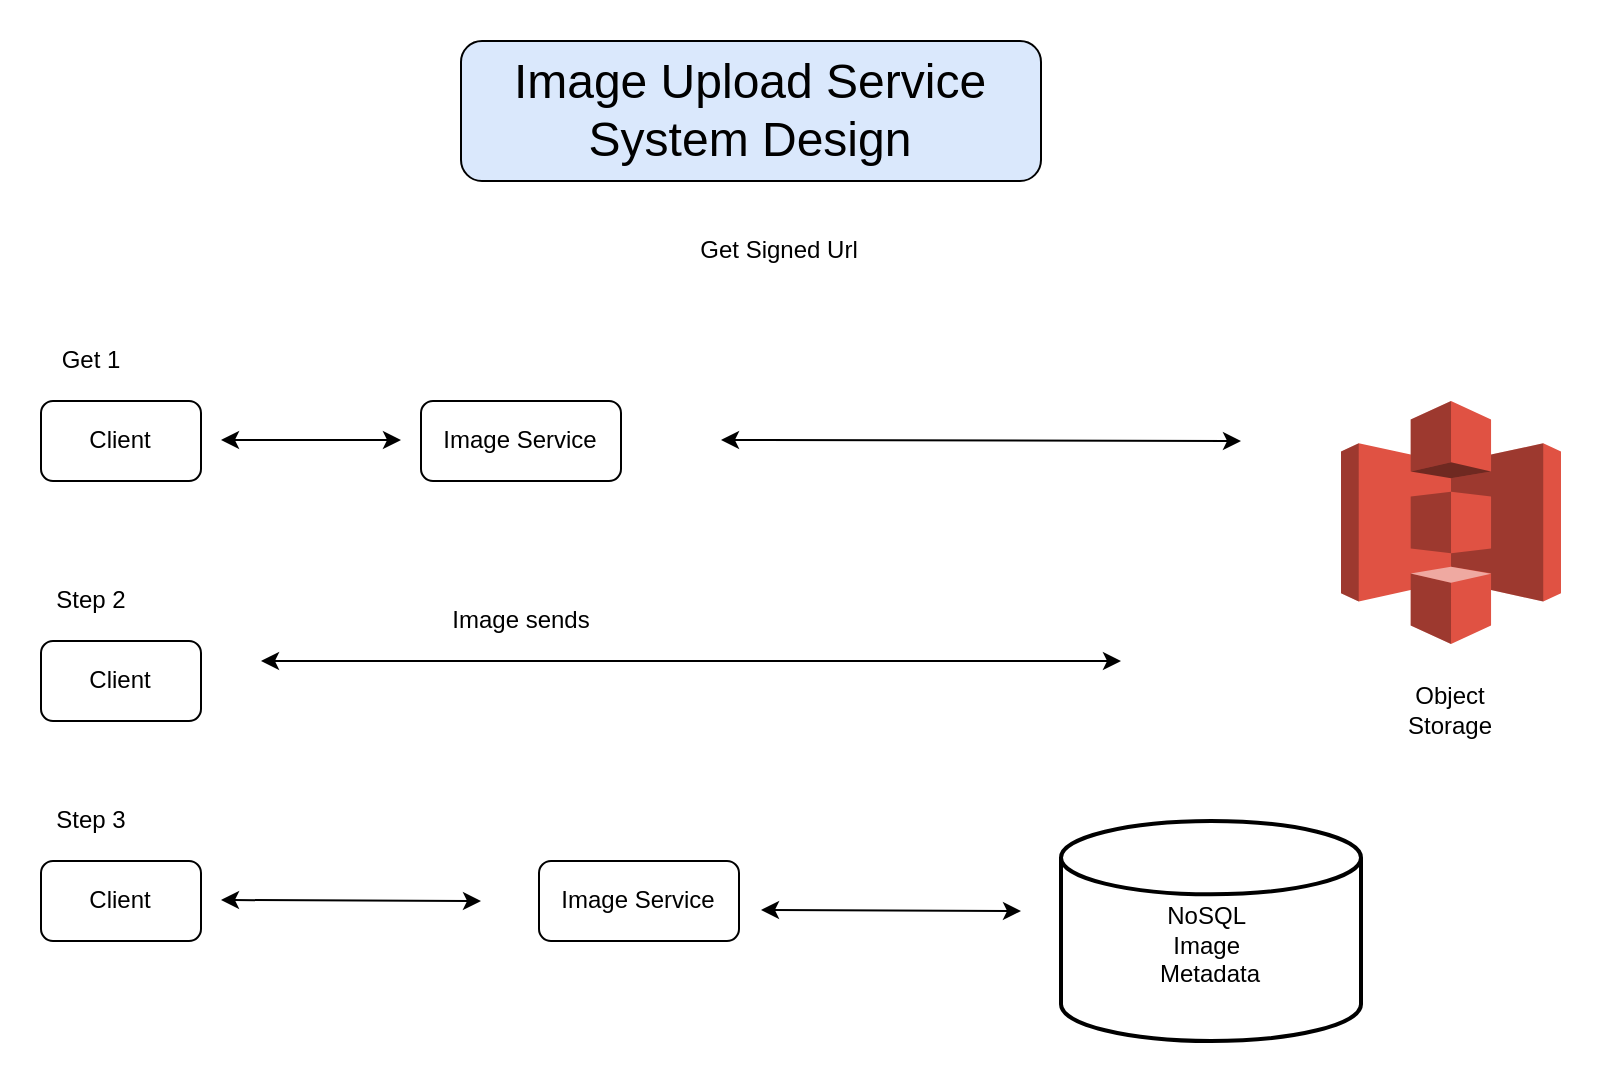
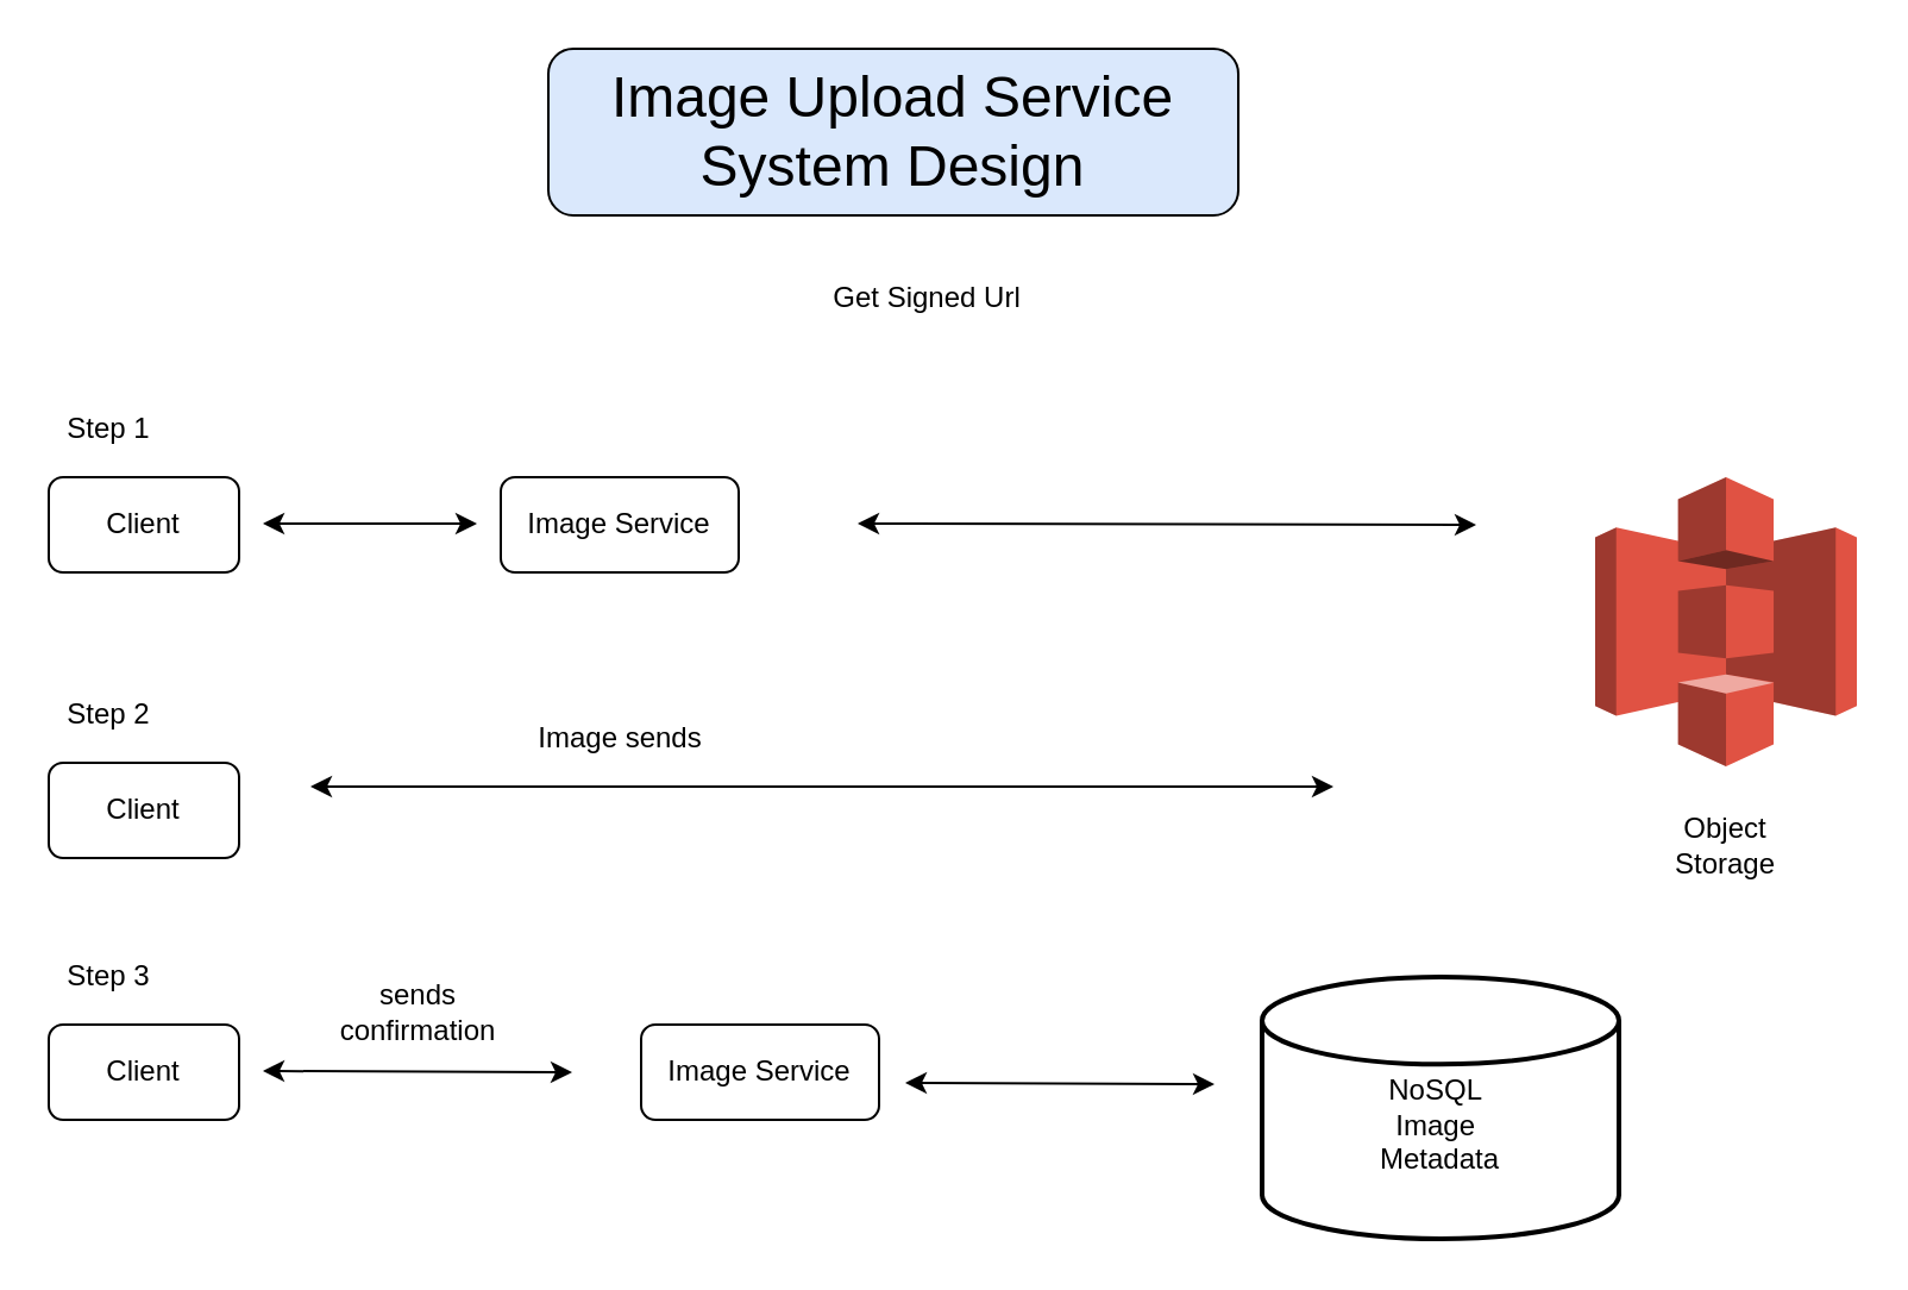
  <mxCell id="0" />
  <mxCell id="1" parent="0" />
  <mxCell id="2" value="" style="outlineConnect=0;dashed=0;verticalLabelPosition=bottom;verticalAlign=top;align=center;html=1;shape=mxgraph.aws3.s3;fillColor=#E05243;gradientColor=none;" vertex="1" parent="1"><mxGeometry x="670" y="200" width="110" height="121.5" as="geometry" /></mxCell>
  <mxCell id="3" value="Object Storage" style="text;html=1;strokeColor=none;fillColor=none;align=center;verticalAlign=middle;whiteSpace=wrap;rounded=0;" vertex="1" parent="1"><mxGeometry x="695" y="340" width="60" height="30" as="geometry" /></mxCell>
  <mxCell id="4" value="Client" style="rounded=1;whiteSpace=wrap;html=1;" vertex="1" parent="1"><mxGeometry x="20" y="200" width="80" height="40" as="geometry" /></mxCell>
  <mxCell id="5" value="Image Service" style="rounded=1;whiteSpace=wrap;html=1;" vertex="1" parent="1"><mxGeometry x="210" y="200" width="100" height="40" as="geometry" /></mxCell>
  <mxCell id="6" value="Get Signed Url" style="text;html=1;align=center;verticalAlign=middle;resizable=0;points=[];autosize=1;strokeColor=none;fillColor=none;" vertex="1" parent="1"><mxGeometry x="344" y="115" width="90" height="20" as="geometry" /></mxCell>
  <mxCell id="7" value="" style="endArrow=classic;startArrow=classic;html=1;rounded=0;" edge="1" parent="1"><mxGeometry width="50" height="50" relative="1" as="geometry"><mxPoint x="360" y="219.5" as="sourcePoint" /><mxPoint x="620" y="220" as="targetPoint" /></mxGeometry></mxCell>
  <mxCell id="8" value="" style="endArrow=classic;startArrow=classic;html=1;rounded=0;" edge="1" parent="1"><mxGeometry width="50" height="50" relative="1" as="geometry"><mxPoint x="110" y="219.5" as="sourcePoint" /><mxPoint x="200" y="219.5" as="targetPoint" /></mxGeometry></mxCell>
- <mxCell id="9" value="Get 1" style="text;html=1;align=center;verticalAlign=middle;resizable=0;points=[];autosize=1;strokeColor=none;fillColor=none;" vertex="1" parent="1"><mxGeometry x="20" y="170" width="50" height="20" as="geometry" /></mxCell>
+ <mxCell id="9" value="Step 1" style="text;html=1;align=center;verticalAlign=middle;resizable=0;points=[];autosize=1;strokeColor=none;fillColor=none;" vertex="1" parent="1"><mxGeometry x="20" y="170" width="50" height="20" as="geometry" /></mxCell>
  <mxCell id="10" value="Client" style="rounded=1;whiteSpace=wrap;html=1;" vertex="1" parent="1"><mxGeometry x="20" y="320" width="80" height="40" as="geometry" /></mxCell>
  <mxCell id="11" value="Step 2" style="text;html=1;align=center;verticalAlign=middle;resizable=0;points=[];autosize=1;strokeColor=none;fillColor=none;" vertex="1" parent="1"><mxGeometry x="20" y="290" width="50" height="20" as="geometry" /></mxCell>
  <mxCell id="12" value="" style="endArrow=classic;startArrow=classic;html=1;rounded=0;" edge="1" parent="1"><mxGeometry width="50" height="50" relative="1" as="geometry"><mxPoint x="130" y="330" as="sourcePoint" /><mxPoint x="560" y="330" as="targetPoint" /></mxGeometry></mxCell>
  <mxCell id="13" value="Image sends" style="text;html=1;align=center;verticalAlign=middle;resizable=0;points=[];autosize=1;strokeColor=none;fillColor=none;" vertex="1" parent="1"><mxGeometry x="215" y="300" width="90" height="20" as="geometry" /></mxCell>
  <mxCell id="14" value="Client" style="rounded=1;whiteSpace=wrap;html=1;" vertex="1" parent="1"><mxGeometry x="20" y="430" width="80" height="40" as="geometry" /></mxCell>
  <mxCell id="15" value="Image Service" style="rounded=1;whiteSpace=wrap;html=1;" vertex="1" parent="1"><mxGeometry x="269" y="430" width="100" height="40" as="geometry" /></mxCell>
  <mxCell id="16" value="" style="endArrow=classic;startArrow=classic;html=1;rounded=0;" edge="1" parent="1"><mxGeometry width="50" height="50" relative="1" as="geometry"><mxPoint x="110" y="449.5" as="sourcePoint" /><mxPoint x="240" y="450" as="targetPoint" /></mxGeometry></mxCell>
  <mxCell id="17" value="Step 3" style="text;html=1;align=center;verticalAlign=middle;resizable=0;points=[];autosize=1;strokeColor=none;fillColor=none;" vertex="1" parent="1"><mxGeometry x="20" y="400" width="50" height="20" as="geometry" /></mxCell>
+ <mxCell id="18" value="sends &lt;br&gt;confirmation" style="text;html=1;align=center;verticalAlign=middle;resizable=0;points=[];autosize=1;strokeColor=none;fillColor=none;" vertex="1" parent="1"><mxGeometry x="135" y="410" width="80" height="30" as="geometry" /></mxCell>
  <mxCell id="19" value="&lt;br&gt;NoSQL&amp;nbsp;&lt;br&gt;Image&amp;nbsp;&lt;br&gt;Metadata" style="strokeWidth=2;html=1;shape=mxgraph.flowchart.database;whiteSpace=wrap;" vertex="1" parent="1"><mxGeometry x="530" y="410" width="150" height="110" as="geometry" /></mxCell>
  <mxCell id="20" value="&lt;font style=&quot;font-size: 24px&quot;&gt;Image Upload Service System Design&lt;/font&gt;" style="rounded=1;whiteSpace=wrap;html=1;fillColor=#dae8fc;" vertex="1" parent="1"><mxGeometry x="230" y="20" width="290" height="70" as="geometry" /></mxCell>
  <mxCell id="21" value="" style="endArrow=classic;startArrow=classic;html=1;rounded=0;" edge="1" parent="1"><mxGeometry width="50" height="50" relative="1" as="geometry"><mxPoint x="380" y="454.5" as="sourcePoint" /><mxPoint x="510" y="455" as="targetPoint" /></mxGeometry></mxCell>
